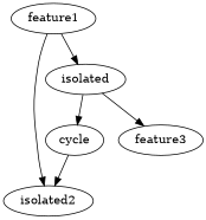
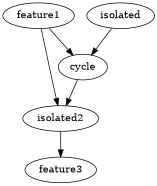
  digraph {
    n1 [label=isolated2]
    cycle
    feature3
    feature1
    isolated
-   isolated -> feature3
+   n1 -> feature3
    cycle -> n1
    feature1 -> n1
-   feature1 -> isolated
+   feature1 -> cycle
    isolated -> cycle
  }
